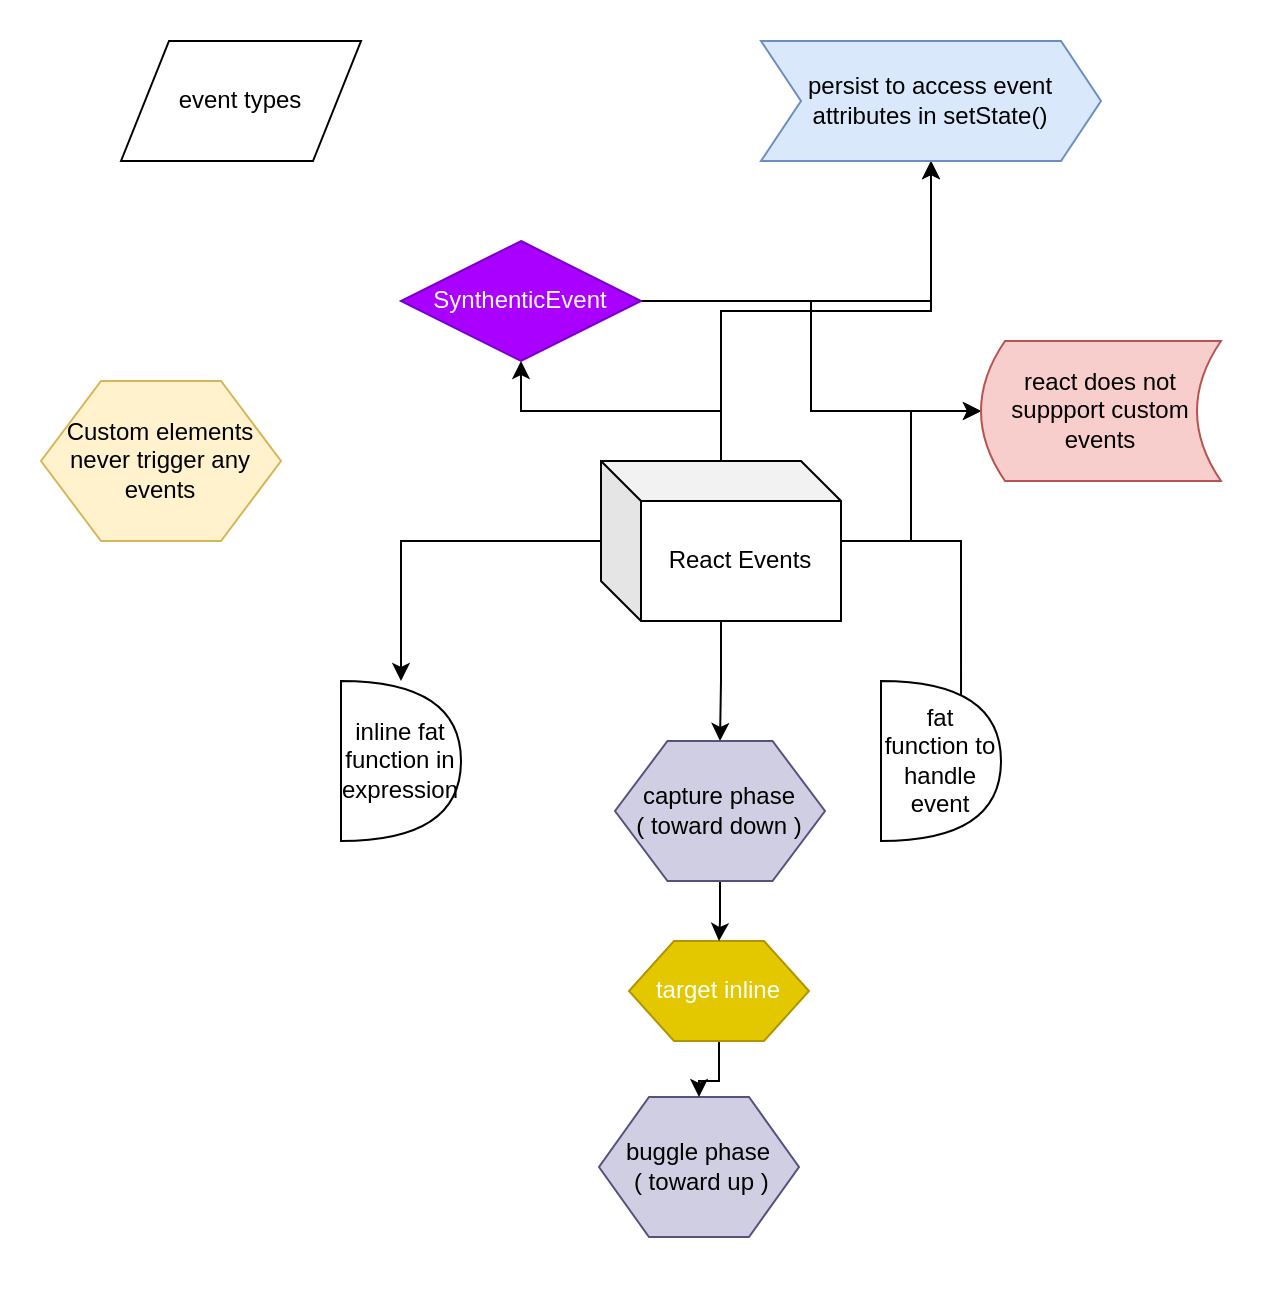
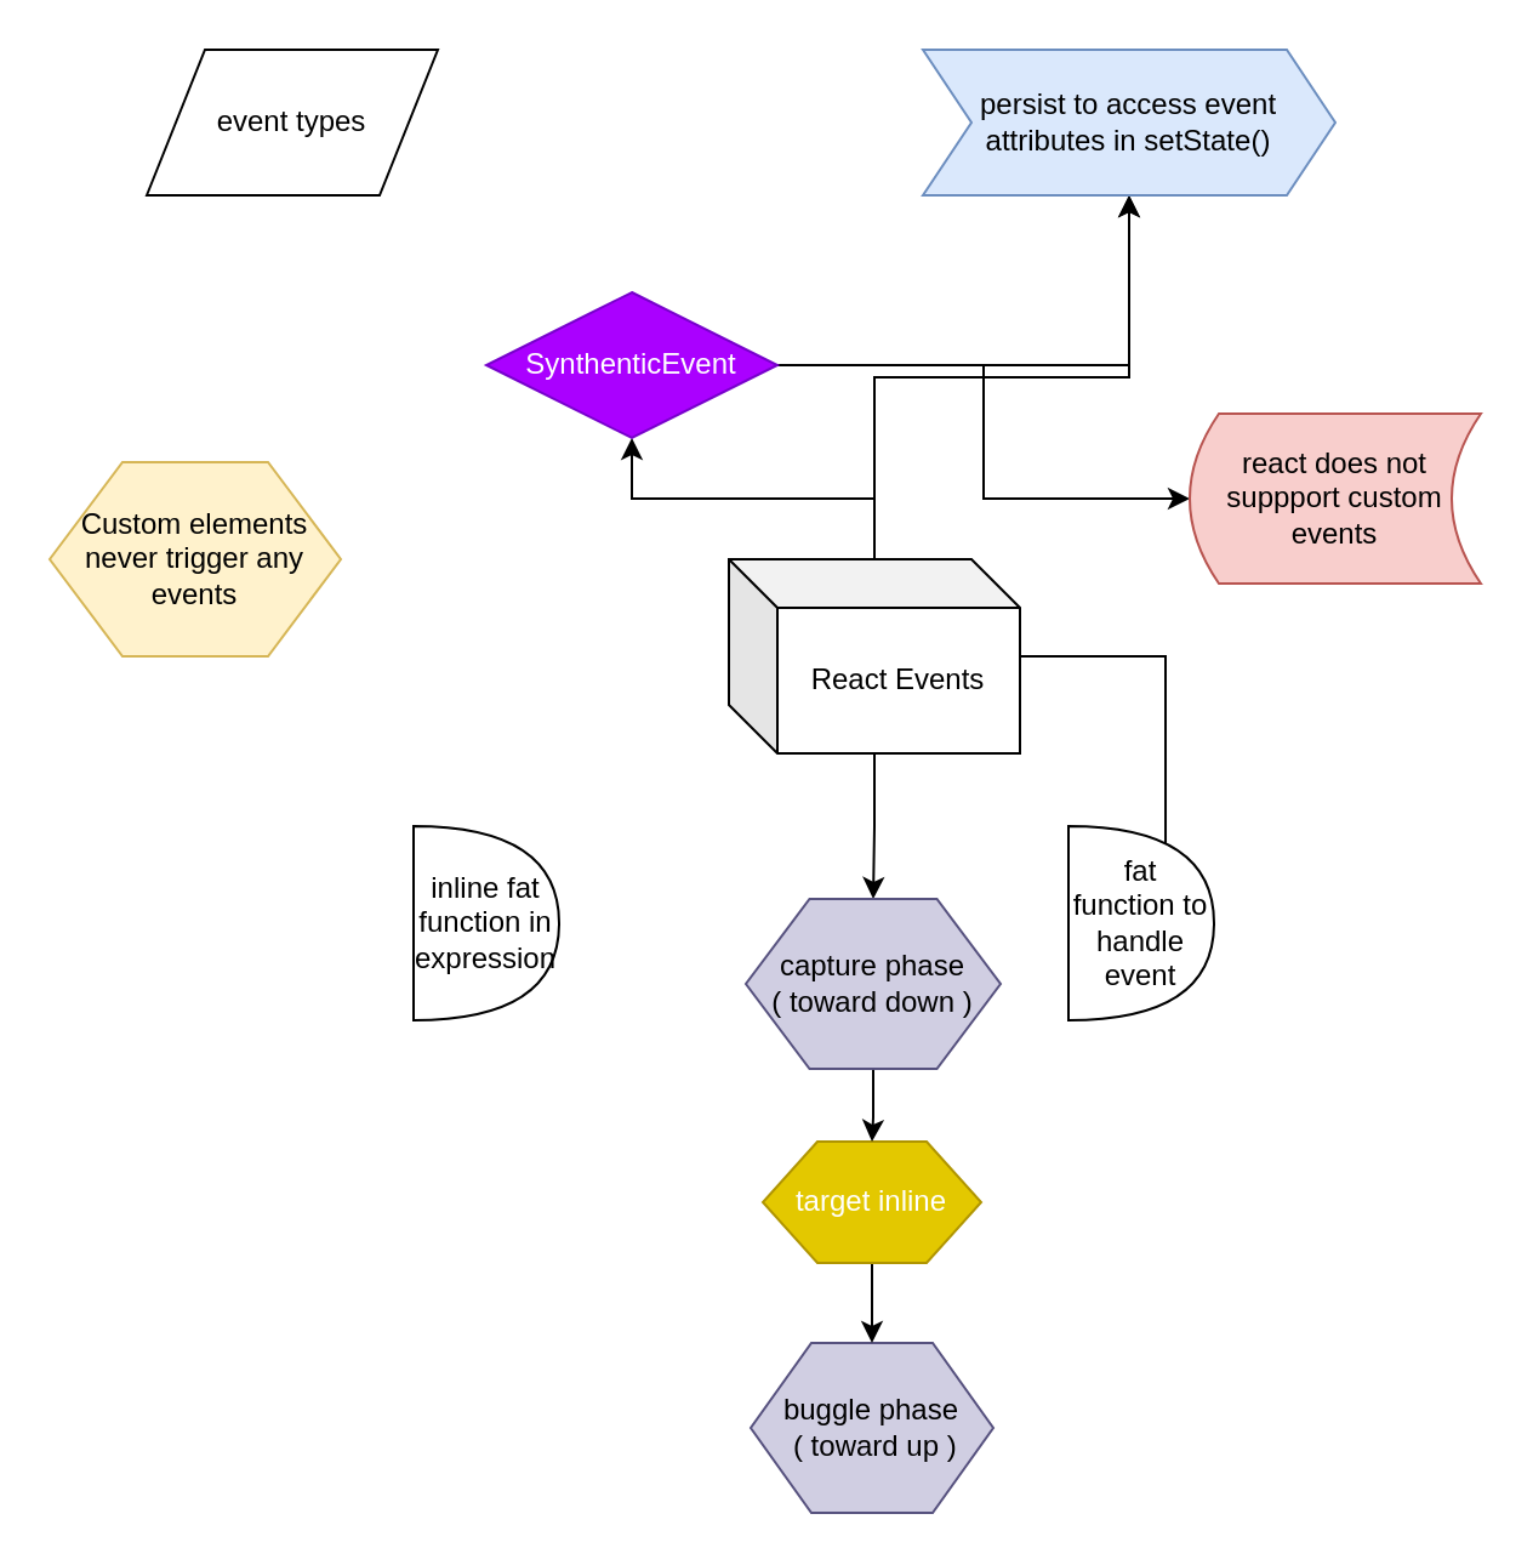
  <mxCell id="0" />
  <mxCell id="1" parent="0" />
  <mxCell id="2" style="edgeStyle=orthogonalEdgeStyle;rounded=0;orthogonalLoop=1;jettySize=auto;html=1;entryX=0.5;entryY=1;entryDx=0;entryDy=0;" edge="1" parent="1" source="8" target="11"><mxGeometry relative="1" as="geometry" /></mxCell>
- <mxCell id="3" style="edgeStyle=orthogonalEdgeStyle;rounded=0;orthogonalLoop=1;jettySize=auto;html=1;" edge="1" parent="1" source="8" target="14"><mxGeometry relative="1" as="geometry" /></mxCell>
- <mxCell id="4" style="edgeStyle=orthogonalEdgeStyle;rounded=0;orthogonalLoop=1;jettySize=auto;html=1;" edge="1" parent="1" source="8" target="15"><mxGeometry relative="1" as="geometry" /></mxCell>
  <mxCell id="5" style="edgeStyle=orthogonalEdgeStyle;rounded=0;orthogonalLoop=1;jettySize=auto;html=1;entryX=0.667;entryY=0.25;entryDx=0;entryDy=0;entryPerimeter=0;" edge="1" parent="1" source="8" target="16"><mxGeometry relative="1" as="geometry" /></mxCell>
  <mxCell id="6" style="edgeStyle=orthogonalEdgeStyle;rounded=0;orthogonalLoop=1;jettySize=auto;html=1;" edge="1" parent="1" source="8" target="12"><mxGeometry relative="1" as="geometry" /></mxCell>
  <mxCell id="7" style="edgeStyle=orthogonalEdgeStyle;rounded=0;orthogonalLoop=1;jettySize=auto;html=1;entryX=0.5;entryY=0;entryDx=0;entryDy=0;" edge="1" parent="1" source="8" target="22"><mxGeometry relative="1" as="geometry" /></mxCell>
  <mxCell id="8" value="React Events" style="shape=cube;whiteSpace=wrap;html=1;boundedLbl=1;backgroundOutline=1;darkOpacity=0.05;darkOpacity2=0.1;" vertex="1" parent="1"><mxGeometry x="300" y="230" width="120" height="80" as="geometry" /></mxCell>
  <mxCell id="9" style="edgeStyle=orthogonalEdgeStyle;rounded=0;orthogonalLoop=1;jettySize=auto;html=1;" edge="1" parent="1" source="11" target="12"><mxGeometry relative="1" as="geometry" /></mxCell>
  <mxCell id="10" style="edgeStyle=orthogonalEdgeStyle;rounded=0;orthogonalLoop=1;jettySize=auto;html=1;" edge="1" parent="1" source="11" target="14"><mxGeometry relative="1" as="geometry" /></mxCell>
  <mxCell id="11" value="SynthenticEvent" style="rhombus;whiteSpace=wrap;html=1;fillColor=#aa00ff;strokeColor=#7700CC;fontColor=#ffffff;" vertex="1" parent="1"><mxGeometry x="200" y="120" width="120" height="60" as="geometry" /></mxCell>
  <mxCell id="12" value="persist to access event attributes in setState()" style="shape=step;perimeter=stepPerimeter;whiteSpace=wrap;html=1;fixedSize=1;fillColor=#dae8fc;strokeColor=#6c8ebf;" vertex="1" parent="1"><mxGeometry x="380" y="20" width="170" height="60" as="geometry" /></mxCell>
  <mxCell id="13" value="event types" style="shape=parallelogram;perimeter=parallelogramPerimeter;whiteSpace=wrap;html=1;" vertex="1" parent="1"><mxGeometry x="60" y="20" width="120" height="60" as="geometry" /></mxCell>
  <mxCell id="14" value="react does not suppport custom events" style="shape=dataStorage;whiteSpace=wrap;html=1;fillColor=#f8cecc;strokeColor=#b85450;" vertex="1" parent="1"><mxGeometry x="490" y="170" width="120" height="70" as="geometry" /></mxCell>
  <mxCell id="15" value="inline fat function in expression" style="shape=or;whiteSpace=wrap;html=1;" vertex="1" parent="1"><mxGeometry x="170" y="340" width="60" height="80" as="geometry" /></mxCell>
  <mxCell id="16" value="fat function to handle event" style="shape=or;whiteSpace=wrap;html=1;" vertex="1" parent="1"><mxGeometry x="440" y="340" width="60" height="80" as="geometry" /></mxCell>
- <mxCell id="17" value="buggle phase&lt;br&gt;&amp;nbsp;( toward up )" style="shape=hexagon;perimeter=hexagonPerimeter2;whiteSpace=wrap;html=1;fillColor=#d0cee2;strokeColor=#56517e;" vertex="1" parent="1"><mxGeometry x="299" y="548" width="100" height="70" as="geometry" /></mxCell>
+ <mxCell id="17" value="buggle phase&lt;br&gt;&amp;nbsp;( toward up )" style="shape=hexagon;perimeter=hexagonPerimeter2;whiteSpace=wrap;html=1;fillColor=#d0cee2;strokeColor=#56517e;" vertex="1" parent="1"><mxGeometry x="309" y="553" width="100" height="70" as="geometry" /></mxCell>
  <mxCell id="18" style="edgeStyle=orthogonalEdgeStyle;rounded=0;orthogonalLoop=1;jettySize=auto;html=1;entryX=0.5;entryY=0;entryDx=0;entryDy=0;" edge="1" parent="1" source="19" target="17"><mxGeometry relative="1" as="geometry" /></mxCell>
  <mxCell id="19" value="target inline" style="shape=hexagon;perimeter=hexagonPerimeter2;whiteSpace=wrap;html=1;fillColor=#e3c800;strokeColor=#B09500;fontColor=#ffffff;" vertex="1" parent="1"><mxGeometry x="314" y="470" width="90" height="50" as="geometry" /></mxCell>
  <mxCell id="20" value="Custom elements never trigger any events" style="shape=hexagon;perimeter=hexagonPerimeter2;whiteSpace=wrap;html=1;fillColor=#fff2cc;strokeColor=#d6b656;" vertex="1" parent="1"><mxGeometry x="20" y="190" width="120" height="80" as="geometry" /></mxCell>
  <mxCell id="21" style="edgeStyle=orthogonalEdgeStyle;rounded=0;orthogonalLoop=1;jettySize=auto;html=1;" edge="1" parent="1" source="22" target="19"><mxGeometry relative="1" as="geometry" /></mxCell>
  <mxCell id="22" value="capture phase&lt;br&gt;( toward down )" style="shape=hexagon;perimeter=hexagonPerimeter2;whiteSpace=wrap;html=1;fillColor=#d0cee2;strokeColor=#56517e;" vertex="1" parent="1"><mxGeometry x="307" y="370" width="105" height="70" as="geometry" /></mxCell>
